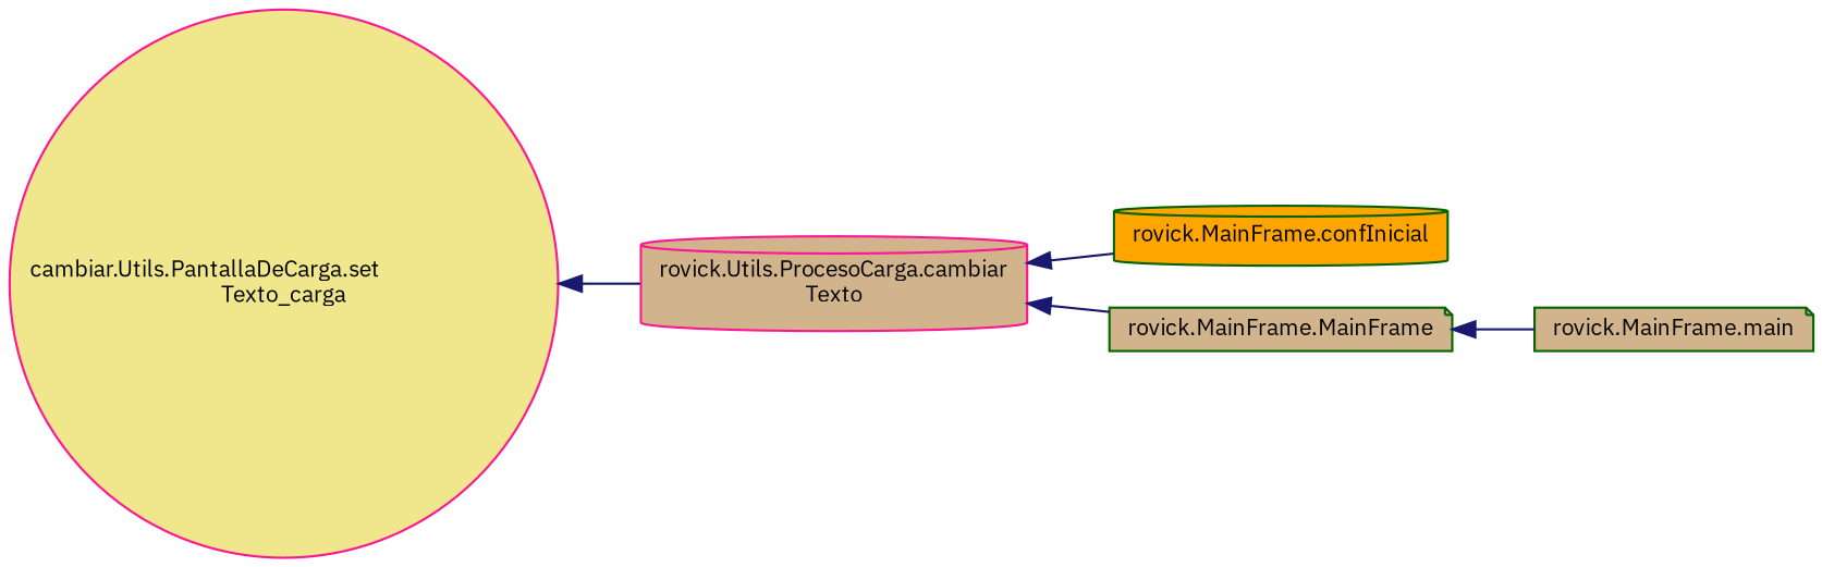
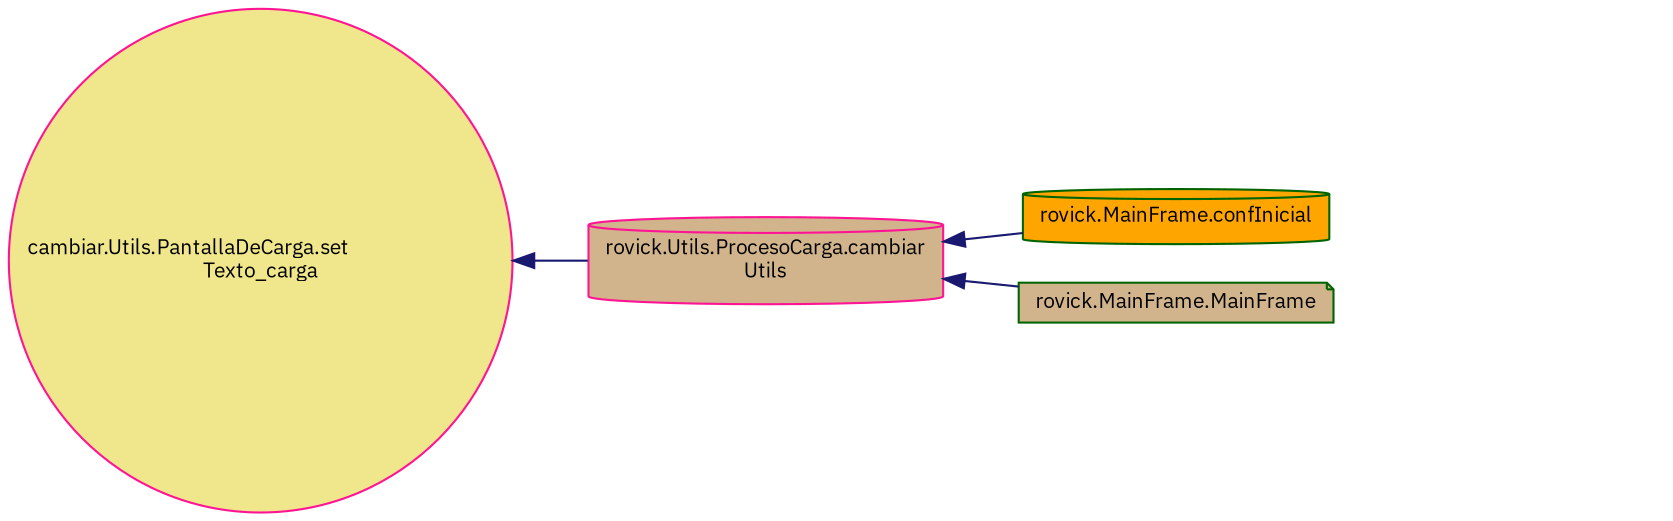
  digraph {
    fontname="IBM Plex Sans"
    rankdir=LR
    node [color=darkgreen fillcolor=tan fontname="IBM Plex Sans" fontsize=10 shape=cylinder style=filled]
    edge [color=midnightblue dir=back fontname="IBM Plex Sans" fontsize=10 labelfontname=Helvetica labelfontsize=10 style=solid]
    n1 [color=deeppink fillcolor=khaki fontcolor=black height=0.2 label="cambiar.Utils.PantallaDeCarga.set\lTexto_carga" shape=circle width=0.4]
-   n2 [color=deeppink height=0.2 label="rovick.Utils.ProcesoCarga.cambiar\lTexto" width=0.4]
+   n2 [color=deeppink height=0.2 label="rovick.Utils.ProcesoCarga.cambiar\lUtils" width=0.4]
    n3 [fillcolor=orange height=0.2 label="rovick.MainFrame.confInicial" width=0.4]
    n4 [height=0.2 label="rovick.MainFrame.MainFrame" shape=note width=0.4]
-   n5 [height=0.2 label="rovick.MainFrame.main" shape=note width=0.4]
    n1 -> n2
    n2 -> n3
    n2 -> n4
-   n4 -> n5
  }
